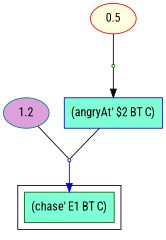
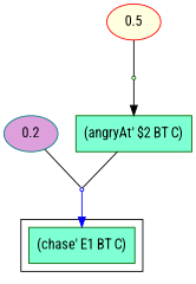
  digraph {
    fontname="Roboto Condensed"
    rankdir=TB
    node [color=darkgreen fillcolor=lightyellow fontname="Roboto Condensed" style=filled]
    edge [arrowhead=none color=black fontname="Roboto Condensed"]
    n1 [fillcolor=aquamarine label="(chase' E1 BT C)" shape=box]
-   n2 [color=teal fillcolor=plum label=1.2]
+   n2 [color=teal fillcolor=plum label=0.2]
    r0 [color=blue shape=point]
    n4 [color=red label=0.5]
    r1 [shape=point]
-   n6 [color=blue fillcolor=aquamarine label="(angryAt' $2 BT C)" shape=box]
+   n6 [fillcolor=aquamarine label="(angryAt' $2 BT C)" shape=box]
    subgraph cluster_1 {
      n1
    }
    n2 -> r0
    r0 -> n1 [color=blue arrowhead=""]
    n4 -> r1
    r1 -> n6 [arrowhead=""]
    n6 -> r0
  }
